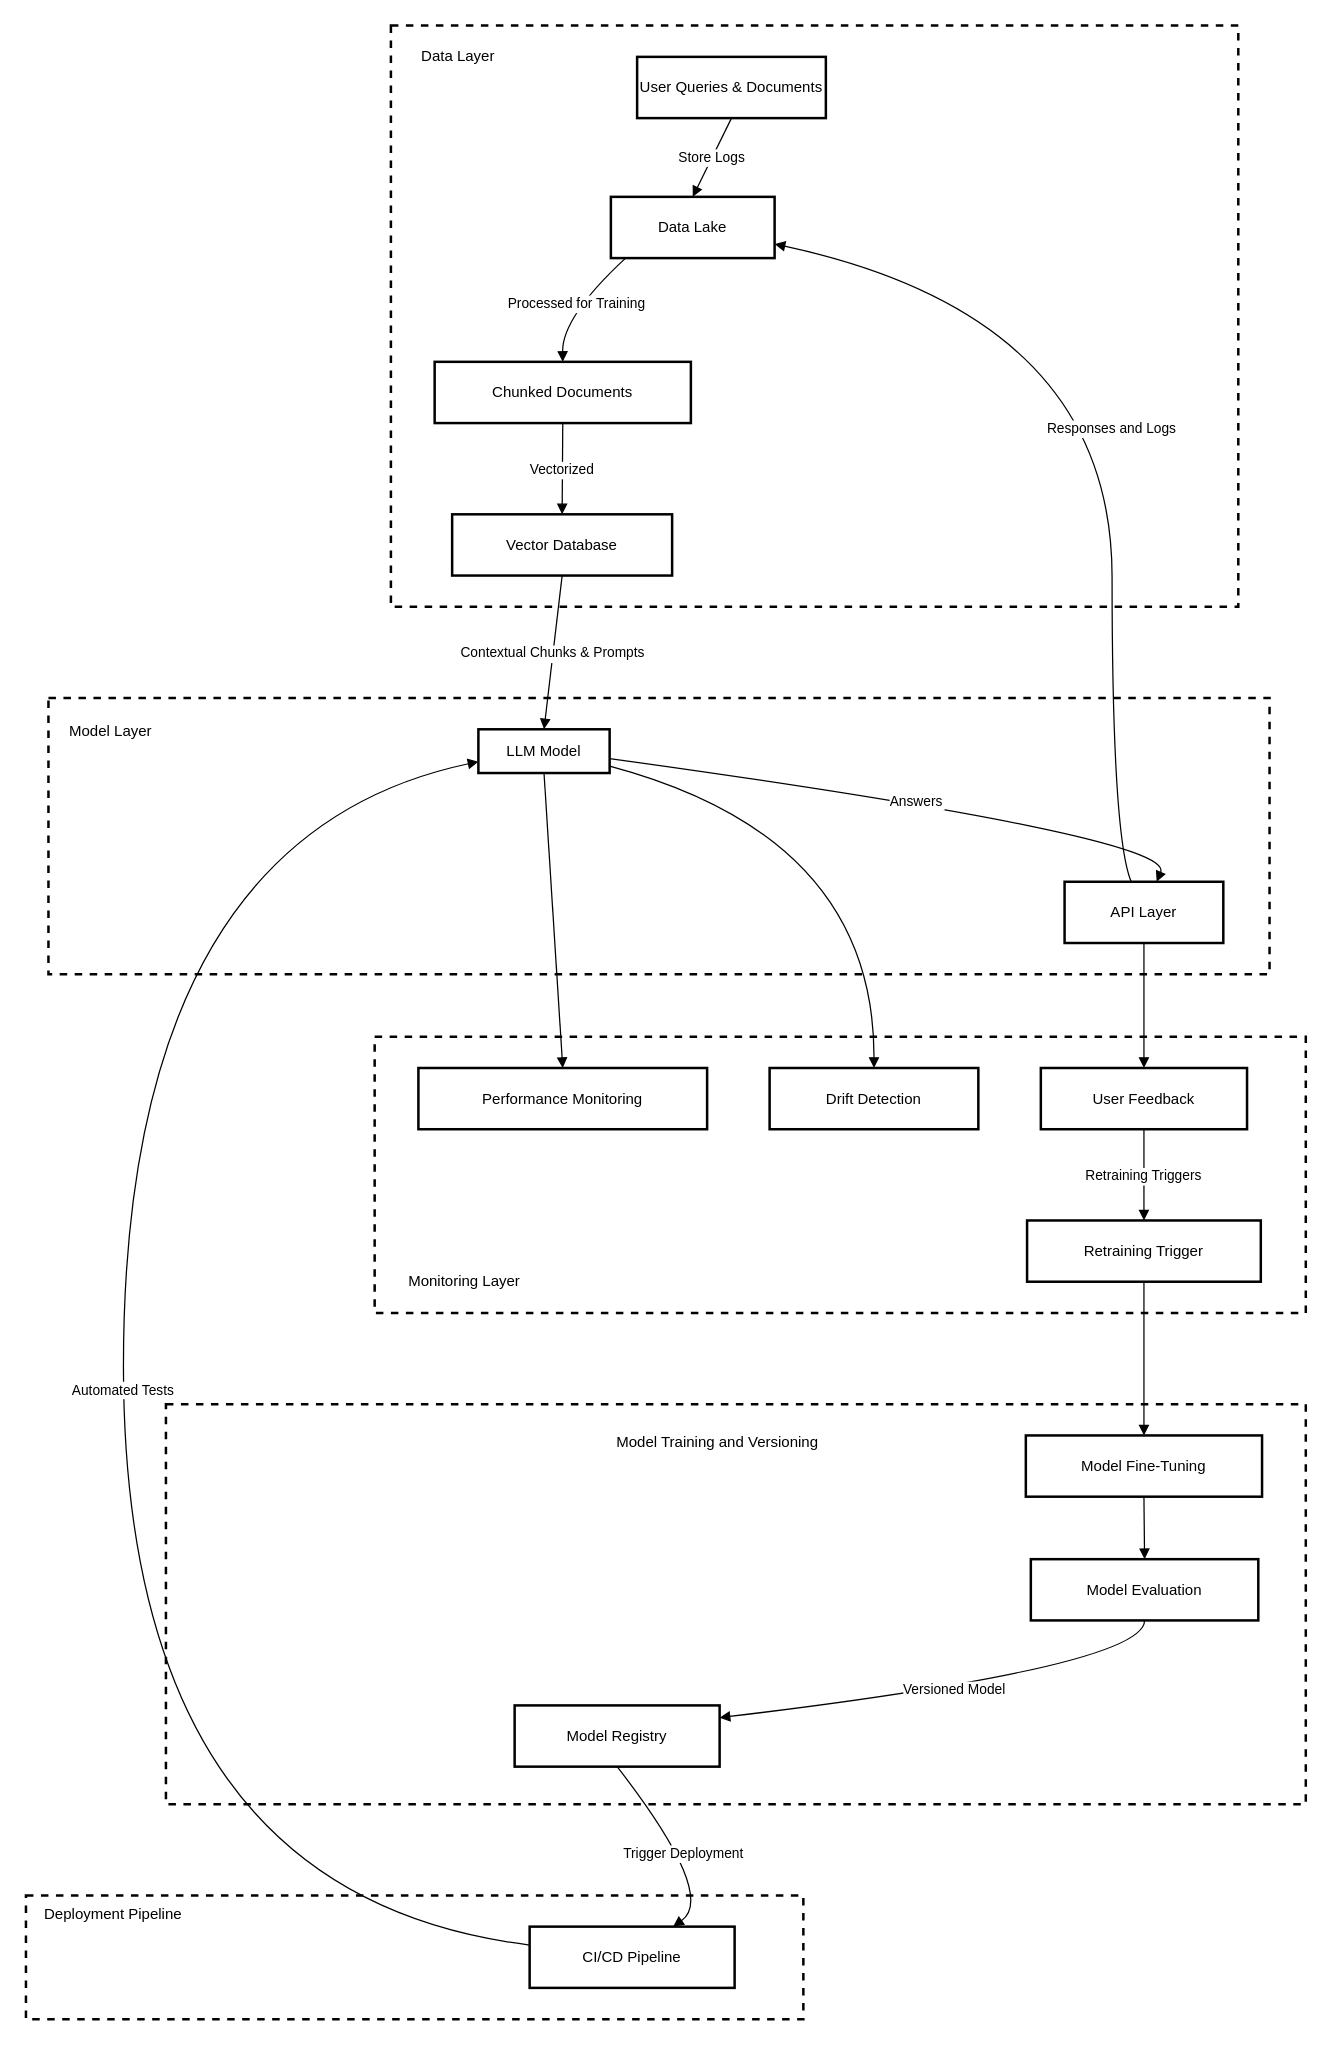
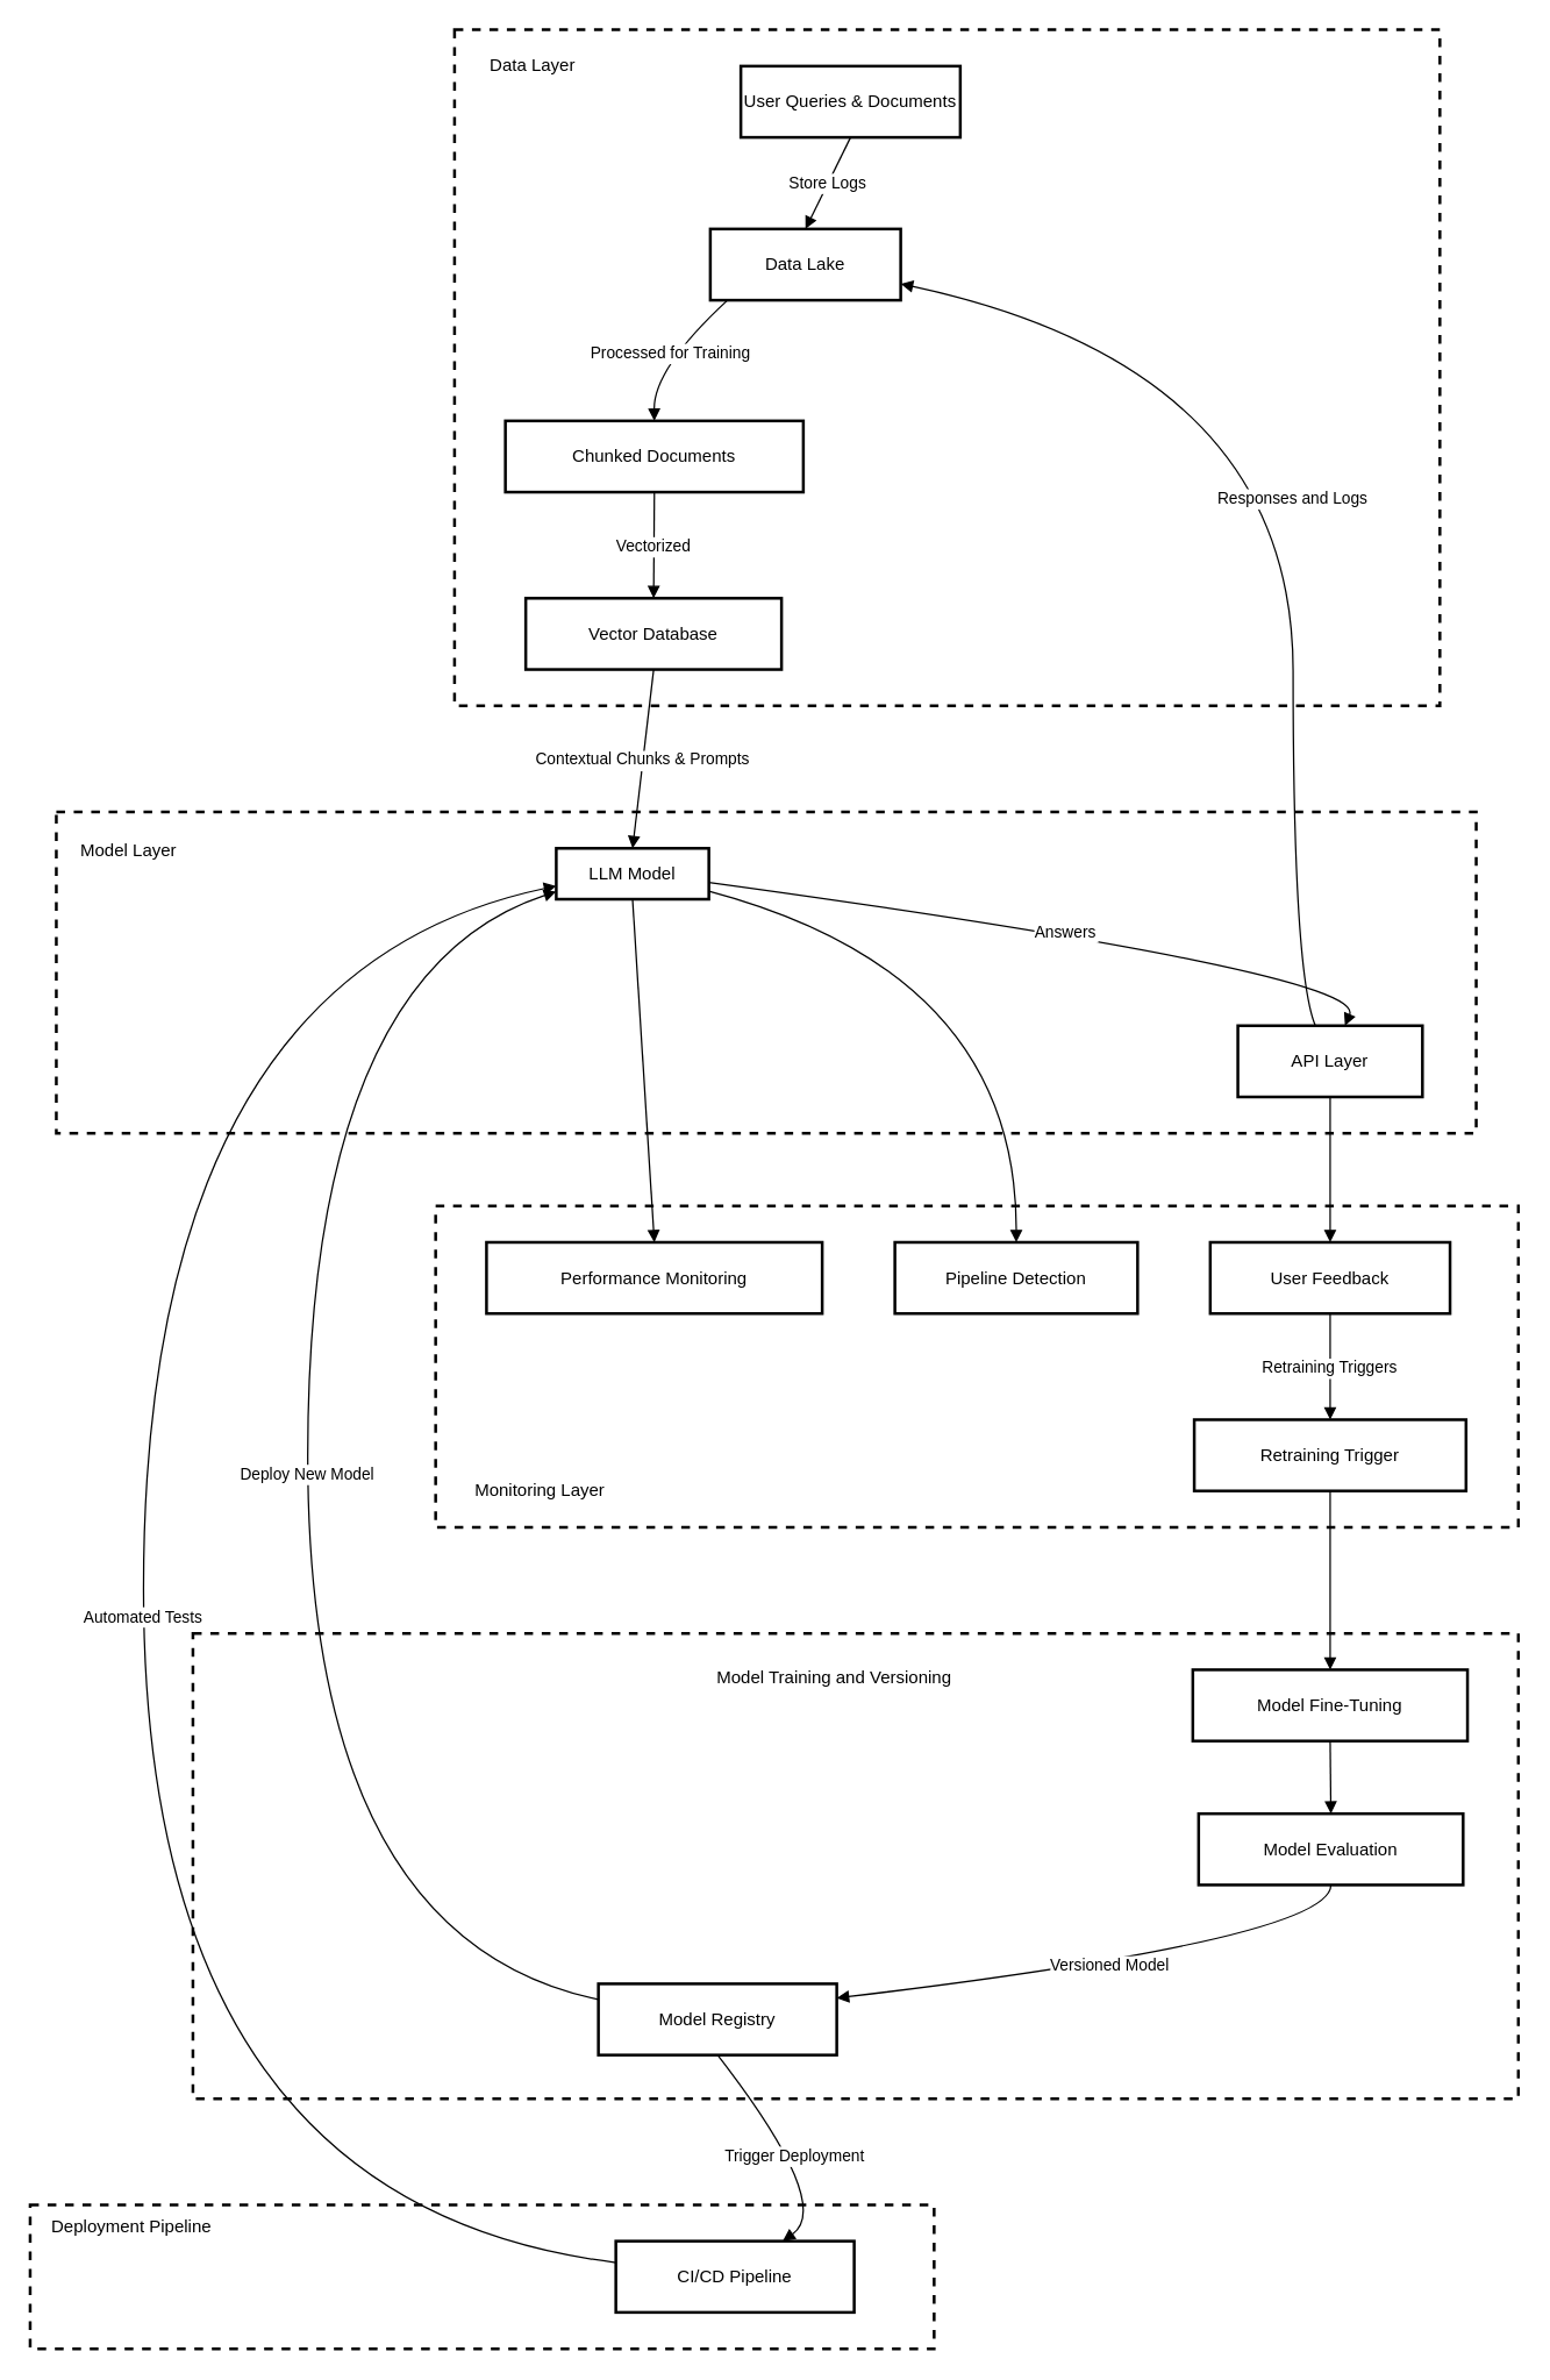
  <mxCell id="0" />
  <mxCell id="1" parent="0" />
  <mxCell id="2" value="" style="whiteSpace=wrap;strokeWidth=2;dashed=1;" vertex="1" parent="1"><mxGeometry x="20" y="1516" width="622" height="99" as="geometry" /></mxCell>
  <mxCell id="3" value="" style="whiteSpace=wrap;strokeWidth=2;dashed=1;" vertex="1" parent="1"><mxGeometry x="132" y="1123" width="912" height="320" as="geometry" /></mxCell>
  <mxCell id="4" value="" style="whiteSpace=wrap;strokeWidth=2;dashed=1;" vertex="1" parent="1"><mxGeometry x="299" y="829" width="745" height="221" as="geometry" /></mxCell>
  <mxCell id="5" value="" style="whiteSpace=wrap;strokeWidth=2;dashed=1;" vertex="1" parent="1"><mxGeometry x="38" y="558" width="977" height="221" as="geometry" /></mxCell>
  <mxCell id="6" value="" style="whiteSpace=wrap;strokeWidth=2;dashed=1;" vertex="1" parent="1"><mxGeometry x="312" y="20" width="678" height="465" as="geometry" /></mxCell>
  <mxCell id="7" value="User Queries &amp; Documents" style="whiteSpace=wrap;strokeWidth=2;" vertex="1" parent="1"><mxGeometry x="509" y="45" width="151" height="49" as="geometry" /></mxCell>
  <mxCell id="8" value="Data Lake" style="whiteSpace=wrap;strokeWidth=2;" vertex="1" parent="1"><mxGeometry x="488" y="157" width="131" height="49" as="geometry" /></mxCell>
  <mxCell id="9" value="Chunked Documents" style="whiteSpace=wrap;strokeWidth=2;" vertex="1" parent="1"><mxGeometry x="347" y="289" width="205" height="49" as="geometry" /></mxCell>
  <mxCell id="10" value="Vector Database" style="whiteSpace=wrap;strokeWidth=2;" vertex="1" parent="1"><mxGeometry x="361" y="411" width="176" height="49" as="geometry" /></mxCell>
  <mxCell id="11" value="LLM Model" style="whiteSpace=wrap;strokeWidth=2;" vertex="1" parent="1"><mxGeometry x="382" y="583" width="105" height="35" as="geometry" /></mxCell>
  <mxCell id="12" value="API Layer" style="whiteSpace=wrap;strokeWidth=2;" vertex="1" parent="1"><mxGeometry x="851" y="705" width="127" height="49" as="geometry" /></mxCell>
  <mxCell id="13" value="Performance Monitoring" style="whiteSpace=wrap;strokeWidth=2;" vertex="1" parent="1"><mxGeometry x="334" y="854" width="231" height="49" as="geometry" /></mxCell>
- <mxCell id="14" value="Drift Detection" style="whiteSpace=wrap;strokeWidth=2;" vertex="1" parent="1"><mxGeometry x="615" y="854" width="167" height="49" as="geometry" /></mxCell>
+ <mxCell id="14" value="Pipeline Detection" style="whiteSpace=wrap;strokeWidth=2;" vertex="1" parent="1"><mxGeometry x="615" y="854" width="167" height="49" as="geometry" /></mxCell>
  <mxCell id="15" value="User Feedback" style="whiteSpace=wrap;strokeWidth=2;" vertex="1" parent="1"><mxGeometry x="832" y="854" width="165" height="49" as="geometry" /></mxCell>
  <mxCell id="16" value="Retraining Trigger" style="whiteSpace=wrap;strokeWidth=2;" vertex="1" parent="1"><mxGeometry x="821" y="976" width="187" height="49" as="geometry" /></mxCell>
  <mxCell id="17" value="Model Fine-Tuning" style="whiteSpace=wrap;strokeWidth=2;" vertex="1" parent="1"><mxGeometry x="820" y="1148" width="189" height="49" as="geometry" /></mxCell>
  <mxCell id="18" value="Model Evaluation" style="whiteSpace=wrap;strokeWidth=2;" vertex="1" parent="1"><mxGeometry x="824" y="1247" width="182" height="49" as="geometry" /></mxCell>
  <mxCell id="19" value="Model Registry" style="whiteSpace=wrap;strokeWidth=2;" vertex="1" parent="1"><mxGeometry x="411" y="1364" width="164" height="49" as="geometry" /></mxCell>
  <mxCell id="20" value="CI/CD Pipeline" style="whiteSpace=wrap;strokeWidth=2;" vertex="1" parent="1"><mxGeometry x="423" y="1541" width="164" height="49" as="geometry" /></mxCell>
  <mxCell id="21" value="Store Logs" style="curved=1;startArrow=none;endArrow=block;exitX=0.5;exitY=1;entryX=0.5;entryY=0;rounded=0;" edge="1" parent="1" source="7" target="8"><mxGeometry relative="1" as="geometry"><Array as="points" /></mxGeometry></mxCell>
  <mxCell id="22" value="Processed for Training" style="curved=1;startArrow=none;endArrow=block;exitX=0.09;exitY=1;entryX=0.5;entryY=0;rounded=0;" edge="1" parent="1" source="8" target="9"><mxGeometry relative="1" as="geometry"><Array as="points"><mxPoint x="449" y="253" /></Array></mxGeometry></mxCell>
  <mxCell id="23" value="Vectorized" style="curved=1;startArrow=none;endArrow=block;exitX=0.5;exitY=1;entryX=0.5;entryY=0;rounded=0;" edge="1" parent="1" source="9" target="10"><mxGeometry relative="1" as="geometry"><Array as="points" /></mxGeometry></mxCell>
  <mxCell id="24" value="Answers" style="curved=1;startArrow=none;endArrow=block;exitX=1;exitY=0.67;entryX=0.58;entryY=0;rounded=0;" edge="1" parent="1" source="11" target="12"><mxGeometry relative="1" as="geometry"><Array as="points"><mxPoint x="940" y="669" /></Array></mxGeometry></mxCell>
  <mxCell id="25" value="Responses and Logs" style="curved=1;startArrow=none;endArrow=block;exitX=0.42;exitY=0;entryX=1;entryY=0.77;rounded=0;" edge="1" parent="1" source="12" target="8"><mxGeometry relative="1" as="geometry"><Array as="points"><mxPoint x="889" y="669" /><mxPoint x="889" y="253" /></Array></mxGeometry></mxCell>
  <mxCell id="26" value="Contextual Chunks &amp; Prompts" style="curved=1;startArrow=none;endArrow=block;exitX=0.5;exitY=1;entryX=0.5;entryY=0;rounded=0;" edge="1" parent="1" source="10" target="11"><mxGeometry relative="1" as="geometry"><Array as="points" /></mxGeometry></mxCell>
  <mxCell id="27" value="" style="curved=1;startArrow=none;endArrow=block;exitX=0.5;exitY=1;entryX=0.5;entryY=0;rounded=0;" edge="1" parent="1" source="11" target="13"><mxGeometry relative="1" as="geometry"><Array as="points" /></mxGeometry></mxCell>
  <mxCell id="28" value="" style="curved=1;startArrow=none;endArrow=block;exitX=1;exitY=0.84;entryX=0.5;entryY=0;rounded=0;" edge="1" parent="1" source="11" target="14"><mxGeometry relative="1" as="geometry"><Array as="points"><mxPoint x="699" y="669" /></Array></mxGeometry></mxCell>
  <mxCell id="29" value="" style="curved=1;startArrow=none;endArrow=block;exitX=0.5;exitY=1;entryX=0.5;entryY=0;rounded=0;" edge="1" parent="1" source="12" target="15"><mxGeometry relative="1" as="geometry"><Array as="points" /></mxGeometry></mxCell>
  <mxCell id="30" value="Retraining Triggers" style="curved=1;startArrow=none;endArrow=block;exitX=0.5;exitY=1;entryX=0.5;entryY=0;rounded=0;" edge="1" parent="1" source="15" target="16"><mxGeometry relative="1" as="geometry"><Array as="points" /></mxGeometry></mxCell>
  <mxCell id="31" value="" style="curved=1;startArrow=none;endArrow=block;exitX=0.5;exitY=1;entryX=0.5;entryY=0;rounded=0;" edge="1" parent="1" source="16" target="17"><mxGeometry relative="1" as="geometry"><Array as="points" /></mxGeometry></mxCell>
  <mxCell id="32" value="" style="curved=1;startArrow=none;endArrow=block;exitX=0.5;exitY=1;entryX=0.5;entryY=0;rounded=0;" edge="1" parent="1" source="17" target="18"><mxGeometry relative="1" as="geometry"><Array as="points" /></mxGeometry></mxCell>
  <mxCell id="33" value="Versioned Model" style="curved=1;startArrow=none;endArrow=block;exitX=0.5;exitY=1;entryX=1;entryY=0.2;rounded=0;" edge="1" parent="1" source="18" target="19"><mxGeometry relative="1" as="geometry"><Array as="points"><mxPoint x="915" y="1333" /></Array></mxGeometry></mxCell>
+ <mxCell id="34" value="Deploy New Model" style="curved=1;startArrow=none;endArrow=block;exitX=0;exitY=0.22;entryX=0;entryY=0.85;rounded=0;" edge="1" parent="1" source="19" target="11"><mxGeometry relative="1" as="geometry"><Array as="points"><mxPoint x="211" y="1333" /><mxPoint x="211" y="669" /></Array></mxGeometry></mxCell>
  <mxCell id="35" value="Automated Tests" style="curved=1;startArrow=none;endArrow=block;exitX=0;exitY=0.3;entryX=0;entryY=0.74;rounded=0;" edge="1" parent="1" source="20" target="11"><mxGeometry relative="1" as="geometry"><Array as="points"><mxPoint x="98" y="1516" /><mxPoint x="98" y="669" /></Array></mxGeometry></mxCell>
  <mxCell id="36" value="Trigger Deployment" style="curved=1;startArrow=none;endArrow=block;exitX=0.5;exitY=1;entryX=0.7;entryY=0;rounded=0;" edge="1" parent="1" source="19" target="20"><mxGeometry relative="1" as="geometry"><Array as="points"><mxPoint x="573" y="1516" /></Array></mxGeometry></mxCell>
  <mxCell id="37" value="Data Layer" style="text;html=1;align=center;verticalAlign=middle;whiteSpace=wrap;rounded=0;" vertex="1" parent="1"><mxGeometry x="322" y="30" width="88" height="30" as="geometry" /></mxCell>
  <mxCell id="38" value="Model Layer" style="text;html=1;align=center;verticalAlign=middle;whiteSpace=wrap;rounded=0;" vertex="1" parent="1"><mxGeometry x="44" y="570" width="88" height="30" as="geometry" /></mxCell>
  <mxCell id="39" value="Monitoring Layer" style="text;html=1;align=center;verticalAlign=middle;whiteSpace=wrap;rounded=0;" vertex="1" parent="1"><mxGeometry x="312" y="1010" width="118" height="30" as="geometry" /></mxCell>
  <mxCell id="40" value="Model Training and Versioning" style="text;html=1;align=center;verticalAlign=middle;whiteSpace=wrap;rounded=0;" vertex="1" parent="1"><mxGeometry x="481.5" y="1139" width="183" height="30" as="geometry" /></mxCell>
  <mxCell id="41" value="Deployment Pipeline" style="text;html=1;align=center;verticalAlign=middle;whiteSpace=wrap;rounded=0;" vertex="1" parent="1"><mxGeometry x="20" y="1516" width="140" height="30" as="geometry" /></mxCell>
